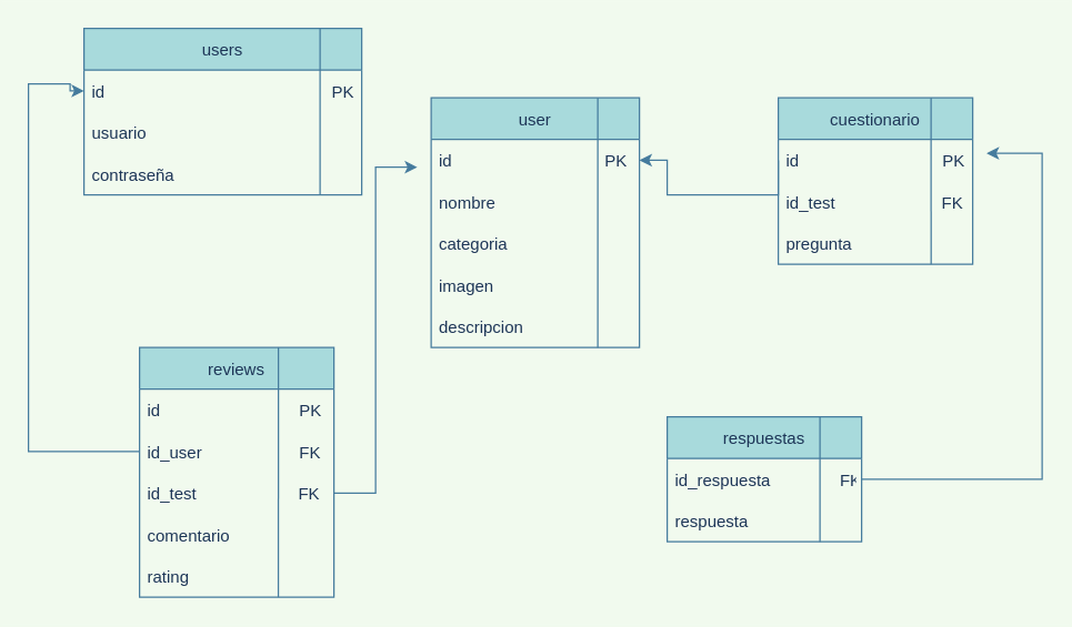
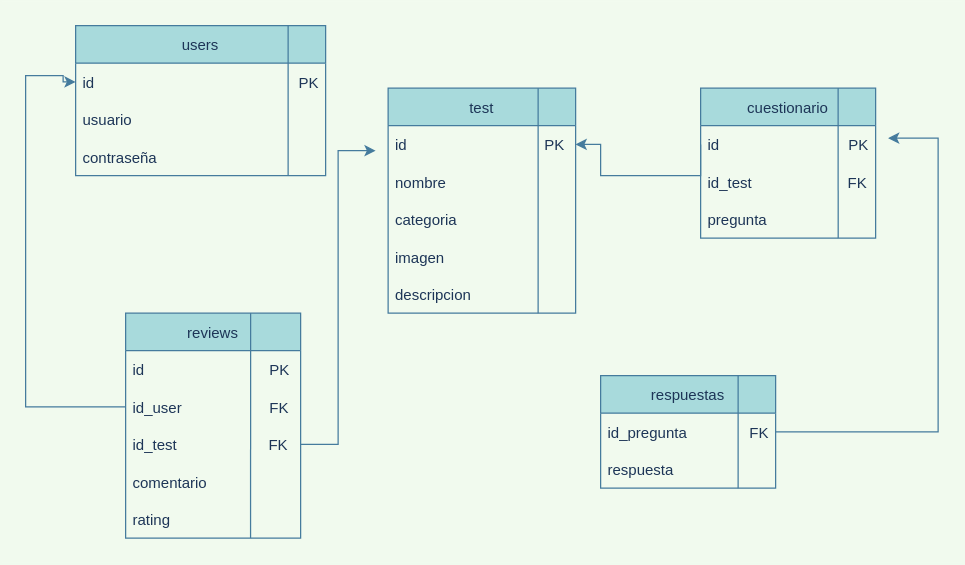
  <mxCell id="0" />
  <mxCell id="1" parent="0" />
  <mxCell id="2" value="users" style="swimlane;fontStyle=0;childLayout=stackLayout;horizontal=1;startSize=30;horizontalStack=0;resizeParent=1;resizeParentMax=0;resizeLast=0;collapsible=1;marginBottom=0;fillColor=#A8DADC;strokeColor=#457B9D;fontColor=#1D3557;" parent="1" vertex="1"><mxGeometry x="60" y="20" width="200" height="120" as="geometry" /></mxCell>
  <mxCell id="3" value="" style="endArrow=none;html=1;rounded=0;exitX=0.85;exitY=1;exitDx=0;exitDy=0;exitPerimeter=0;labelBackgroundColor=#F1FAEE;strokeColor=#457B9D;fontColor=#1D3557;" edge="1" parent="2" source="6"><mxGeometry width="50" height="50" relative="1" as="geometry"><mxPoint x="170" y="60" as="sourcePoint" /><mxPoint x="170" as="targetPoint" /></mxGeometry></mxCell>
  <mxCell id="4" value="id                                                 PK" style="text;strokeColor=none;fillColor=none;align=left;verticalAlign=middle;spacingLeft=4;spacingRight=4;overflow=hidden;points=[[0,0.5],[1,0.5]];portConstraint=eastwest;rotatable=0;fontColor=#1D3557;" parent="2" vertex="1"><mxGeometry y="30" width="200" height="30" as="geometry" /></mxCell>
  <mxCell id="5" value="usuario" style="text;strokeColor=none;fillColor=none;align=left;verticalAlign=middle;spacingLeft=4;spacingRight=4;overflow=hidden;points=[[0,0.5],[1,0.5]];portConstraint=eastwest;rotatable=0;fontColor=#1D3557;" parent="2" vertex="1"><mxGeometry y="60" width="200" height="30" as="geometry" /></mxCell>
  <mxCell id="6" value="contraseña" style="text;strokeColor=none;fillColor=none;align=left;verticalAlign=middle;spacingLeft=4;spacingRight=4;overflow=hidden;points=[[0,0.5],[1,0.5]];portConstraint=eastwest;rotatable=0;fontColor=#1D3557;" parent="2" vertex="1"><mxGeometry y="90" width="200" height="30" as="geometry" /></mxCell>
- <mxCell id="7" value="user" style="swimlane;fontStyle=0;childLayout=stackLayout;horizontal=1;startSize=30;horizontalStack=0;resizeParent=1;resizeParentMax=0;resizeLast=0;collapsible=1;marginBottom=0;fillColor=#A8DADC;strokeColor=#457B9D;fontColor=#1D3557;" parent="1" vertex="1"><mxGeometry x="310" y="70" width="150" height="180" as="geometry" /></mxCell>
+ <mxCell id="7" value="test" style="swimlane;fontStyle=0;childLayout=stackLayout;horizontal=1;startSize=30;horizontalStack=0;resizeParent=1;resizeParentMax=0;resizeLast=0;collapsible=1;marginBottom=0;fillColor=#A8DADC;strokeColor=#457B9D;fontColor=#1D3557;" parent="1" vertex="1"><mxGeometry x="310" y="70" width="150" height="180" as="geometry" /></mxCell>
  <mxCell id="8" value="id                                 PK" style="text;strokeColor=none;fillColor=none;align=left;verticalAlign=middle;spacingLeft=4;spacingRight=4;overflow=hidden;points=[[0,0.5],[1,0.5]];portConstraint=eastwest;rotatable=0;fontColor=#1D3557;" parent="7" vertex="1"><mxGeometry y="30" width="150" height="30" as="geometry" /></mxCell>
  <mxCell id="9" value="" style="endArrow=none;html=1;rounded=0;labelBackgroundColor=#F1FAEE;strokeColor=#457B9D;fontColor=#1D3557;" edge="1" parent="7"><mxGeometry width="50" height="50" relative="1" as="geometry"><mxPoint x="120" y="180" as="sourcePoint" /><mxPoint x="120" as="targetPoint" /><Array as="points"><mxPoint x="120" y="90" /></Array></mxGeometry></mxCell>
  <mxCell id="10" value="nombre" style="text;strokeColor=none;fillColor=none;align=left;verticalAlign=middle;spacingLeft=4;spacingRight=4;overflow=hidden;points=[[0,0.5],[1,0.5]];portConstraint=eastwest;rotatable=0;fontColor=#1D3557;" parent="7" vertex="1"><mxGeometry y="60" width="150" height="30" as="geometry" /></mxCell>
  <mxCell id="11" value="categoria" style="text;strokeColor=none;fillColor=none;align=left;verticalAlign=middle;spacingLeft=4;spacingRight=4;overflow=hidden;points=[[0,0.5],[1,0.5]];portConstraint=eastwest;rotatable=0;fontColor=#1D3557;" parent="7" vertex="1"><mxGeometry y="90" width="150" height="30" as="geometry" /></mxCell>
  <mxCell id="12" value="imagen" style="text;strokeColor=none;fillColor=none;align=left;verticalAlign=middle;spacingLeft=4;spacingRight=4;overflow=hidden;points=[[0,0.5],[1,0.5]];portConstraint=eastwest;rotatable=0;fontColor=#1D3557;" parent="7" vertex="1"><mxGeometry y="120" width="150" height="30" as="geometry" /></mxCell>
  <mxCell id="13" value="descripcion" style="text;strokeColor=none;fillColor=none;align=left;verticalAlign=middle;spacingLeft=4;spacingRight=4;overflow=hidden;points=[[0,0.5],[1,0.5]];portConstraint=eastwest;rotatable=0;fontColor=#1D3557;" parent="7" vertex="1"><mxGeometry y="150" width="150" height="30" as="geometry" /></mxCell>
  <mxCell id="14" value="reviews" style="swimlane;fontStyle=0;childLayout=stackLayout;horizontal=1;startSize=30;horizontalStack=0;resizeParent=1;resizeParentMax=0;resizeLast=0;collapsible=1;marginBottom=0;fillColor=#A8DADC;strokeColor=#457B9D;fontColor=#1D3557;" parent="1" vertex="1"><mxGeometry x="100" y="250" width="140" height="180" as="geometry" /></mxCell>
  <mxCell id="15" value="id                              PK" style="text;strokeColor=none;fillColor=none;align=left;verticalAlign=middle;spacingLeft=4;spacingRight=4;overflow=hidden;points=[[0,0.5],[1,0.5]];portConstraint=eastwest;rotatable=0;fontColor=#1D3557;" parent="14" vertex="1"><mxGeometry y="30" width="140" height="30" as="geometry" /></mxCell>
  <mxCell id="16" value="id_user                     FK" style="text;strokeColor=none;fillColor=none;align=left;verticalAlign=middle;spacingLeft=4;spacingRight=4;overflow=hidden;points=[[0,0.5],[1,0.5]];portConstraint=eastwest;rotatable=0;fontColor=#1D3557;" parent="14" vertex="1"><mxGeometry y="60" width="140" height="30" as="geometry" /></mxCell>
  <mxCell id="17" value="" style="endArrow=none;html=1;rounded=0;exitX=0.714;exitY=1;exitDx=0;exitDy=0;exitPerimeter=0;labelBackgroundColor=#F1FAEE;strokeColor=#457B9D;fontColor=#1D3557;" edge="1" parent="14" source="20"><mxGeometry width="50" height="50" relative="1" as="geometry"><mxPoint x="100" y="140" as="sourcePoint" /><mxPoint x="100" as="targetPoint" /></mxGeometry></mxCell>
  <mxCell id="18" value="id_test                      FK" style="text;strokeColor=none;fillColor=none;align=left;verticalAlign=middle;spacingLeft=4;spacingRight=4;overflow=hidden;points=[[0,0.5],[1,0.5]];portConstraint=eastwest;rotatable=0;fontColor=#1D3557;" parent="14" vertex="1"><mxGeometry y="90" width="140" height="30" as="geometry" /></mxCell>
  <mxCell id="19" value="comentario" style="text;strokeColor=none;fillColor=none;align=left;verticalAlign=middle;spacingLeft=4;spacingRight=4;overflow=hidden;points=[[0,0.5],[1,0.5]];portConstraint=eastwest;rotatable=0;fontColor=#1D3557;" parent="14" vertex="1"><mxGeometry y="120" width="140" height="30" as="geometry" /></mxCell>
  <mxCell id="20" value="rating" style="text;strokeColor=none;fillColor=none;align=left;verticalAlign=middle;spacingLeft=4;spacingRight=4;overflow=hidden;points=[[0,0.5],[1,0.5]];portConstraint=eastwest;rotatable=0;fontColor=#1D3557;" parent="14" vertex="1"><mxGeometry y="150" width="140" height="30" as="geometry" /></mxCell>
  <mxCell id="21" style="edgeStyle=orthogonalEdgeStyle;rounded=0;orthogonalLoop=1;jettySize=auto;html=1;exitX=1;exitY=0.5;exitDx=0;exitDy=0;labelBackgroundColor=#F1FAEE;strokeColor=#457B9D;fontColor=#1D3557;" parent="1" source="18" edge="1"><mxGeometry relative="1" as="geometry"><mxPoint x="300" y="120" as="targetPoint" /><Array as="points"><mxPoint x="270" y="355" /><mxPoint x="270" y="120" /></Array></mxGeometry></mxCell>
  <mxCell id="22" value="cuestionario" style="swimlane;fontStyle=0;childLayout=stackLayout;horizontal=1;startSize=30;horizontalStack=0;resizeParent=1;resizeParentMax=0;resizeLast=0;collapsible=1;marginBottom=0;fillColor=#A8DADC;strokeColor=#457B9D;fontColor=#1D3557;" parent="1" vertex="1"><mxGeometry x="560" y="70" width="140" height="120" as="geometry" /></mxCell>
  <mxCell id="23" value="id                               PK" style="text;strokeColor=none;fillColor=none;align=left;verticalAlign=middle;spacingLeft=4;spacingRight=4;overflow=hidden;points=[[0,0.5],[1,0.5]];portConstraint=eastwest;rotatable=0;fontColor=#1D3557;" parent="22" vertex="1"><mxGeometry y="30" width="140" height="30" as="geometry" /></mxCell>
  <mxCell id="24" value="" style="endArrow=none;html=1;rounded=0;exitX=0.786;exitY=1;exitDx=0;exitDy=0;exitPerimeter=0;labelBackgroundColor=#F1FAEE;strokeColor=#457B9D;fontColor=#1D3557;" edge="1" parent="22" source="26"><mxGeometry width="50" height="50" relative="1" as="geometry"><mxPoint x="110" y="110" as="sourcePoint" /><mxPoint x="110" as="targetPoint" /></mxGeometry></mxCell>
  <mxCell id="25" value="id_test                       FK" style="text;strokeColor=none;fillColor=none;align=left;verticalAlign=middle;spacingLeft=4;spacingRight=4;overflow=hidden;points=[[0,0.5],[1,0.5]];portConstraint=eastwest;rotatable=0;fontColor=#1D3557;" parent="22" vertex="1"><mxGeometry y="60" width="140" height="30" as="geometry" /></mxCell>
  <mxCell id="26" value="pregunta" style="text;strokeColor=none;fillColor=none;align=left;verticalAlign=middle;spacingLeft=4;spacingRight=4;overflow=hidden;points=[[0,0.5],[1,0.5]];portConstraint=eastwest;rotatable=0;fontColor=#1D3557;" parent="22" vertex="1"><mxGeometry y="90" width="140" height="30" as="geometry" /></mxCell>
  <mxCell id="27" style="edgeStyle=orthogonalEdgeStyle;rounded=0;orthogonalLoop=1;jettySize=auto;html=1;exitX=0;exitY=0.5;exitDx=0;exitDy=0;entryX=1;entryY=0.5;entryDx=0;entryDy=0;labelBackgroundColor=#F1FAEE;strokeColor=#457B9D;fontColor=#1D3557;" parent="1" source="23" target="8" edge="1"><mxGeometry relative="1" as="geometry"><mxPoint x="470" y="115" as="targetPoint" /><Array as="points"><mxPoint x="560" y="140" /><mxPoint x="480" y="140" /><mxPoint x="480" y="115" /></Array></mxGeometry></mxCell>
  <mxCell id="28" style="edgeStyle=orthogonalEdgeStyle;rounded=0;orthogonalLoop=1;jettySize=auto;html=1;exitX=0;exitY=0.5;exitDx=0;exitDy=0;entryX=0;entryY=0.5;entryDx=0;entryDy=0;labelBackgroundColor=#F1FAEE;strokeColor=#457B9D;fontColor=#1D3557;" parent="1" source="16" target="4" edge="1"><mxGeometry relative="1" as="geometry"><mxPoint x="50" y="60" as="targetPoint" /><Array as="points"><mxPoint x="20" y="325" /><mxPoint x="20" y="60" /><mxPoint x="50" y="60" /><mxPoint x="50" y="65" /></Array></mxGeometry></mxCell>
  <mxCell id="29" value="respuestas" style="swimlane;fontStyle=0;childLayout=stackLayout;horizontal=1;startSize=30;horizontalStack=0;resizeParent=1;resizeParentMax=0;resizeLast=0;collapsible=1;marginBottom=0;fillColor=#A8DADC;strokeColor=#457B9D;fontColor=#1D3557;" parent="1" vertex="1"><mxGeometry x="480" y="300" width="140" height="90" as="geometry" /></mxCell>
- <mxCell id="30" value="id_respuesta               FK" style="text;strokeColor=none;fillColor=none;align=left;verticalAlign=middle;spacingLeft=4;spacingRight=4;overflow=hidden;points=[[0,0.5],[1,0.5]];portConstraint=eastwest;rotatable=0;fontColor=#1D3557;" parent="29" vertex="1"><mxGeometry y="30" width="140" height="30" as="geometry" /></mxCell>
+ <mxCell id="30" value="id_pregunta               FK" style="text;strokeColor=none;fillColor=none;align=left;verticalAlign=middle;spacingLeft=4;spacingRight=4;overflow=hidden;points=[[0,0.5],[1,0.5]];portConstraint=eastwest;rotatable=0;fontColor=#1D3557;" parent="29" vertex="1"><mxGeometry y="30" width="140" height="30" as="geometry" /></mxCell>
  <mxCell id="31" value="" style="endArrow=none;html=1;rounded=0;labelBackgroundColor=#F1FAEE;strokeColor=#457B9D;fontColor=#1D3557;" edge="1" parent="29"><mxGeometry width="50" height="50" relative="1" as="geometry"><mxPoint x="110" y="90" as="sourcePoint" /><mxPoint x="110" as="targetPoint" /></mxGeometry></mxCell>
  <mxCell id="32" value="respuesta" style="text;strokeColor=none;fillColor=none;align=left;verticalAlign=middle;spacingLeft=4;spacingRight=4;overflow=hidden;points=[[0,0.5],[1,0.5]];portConstraint=eastwest;rotatable=0;fontColor=#1D3557;" parent="29" vertex="1"><mxGeometry y="60" width="140" height="30" as="geometry" /></mxCell>
  <mxCell id="33" style="edgeStyle=orthogonalEdgeStyle;rounded=0;orthogonalLoop=1;jettySize=auto;html=1;exitX=1;exitY=0.5;exitDx=0;exitDy=0;labelBackgroundColor=#F1FAEE;strokeColor=#457B9D;fontColor=#1D3557;" parent="1" source="30" edge="1"><mxGeometry relative="1" as="geometry"><mxPoint x="710" y="110" as="targetPoint" /><Array as="points"><mxPoint x="750" y="345" /><mxPoint x="750" y="110" /></Array></mxGeometry></mxCell>
